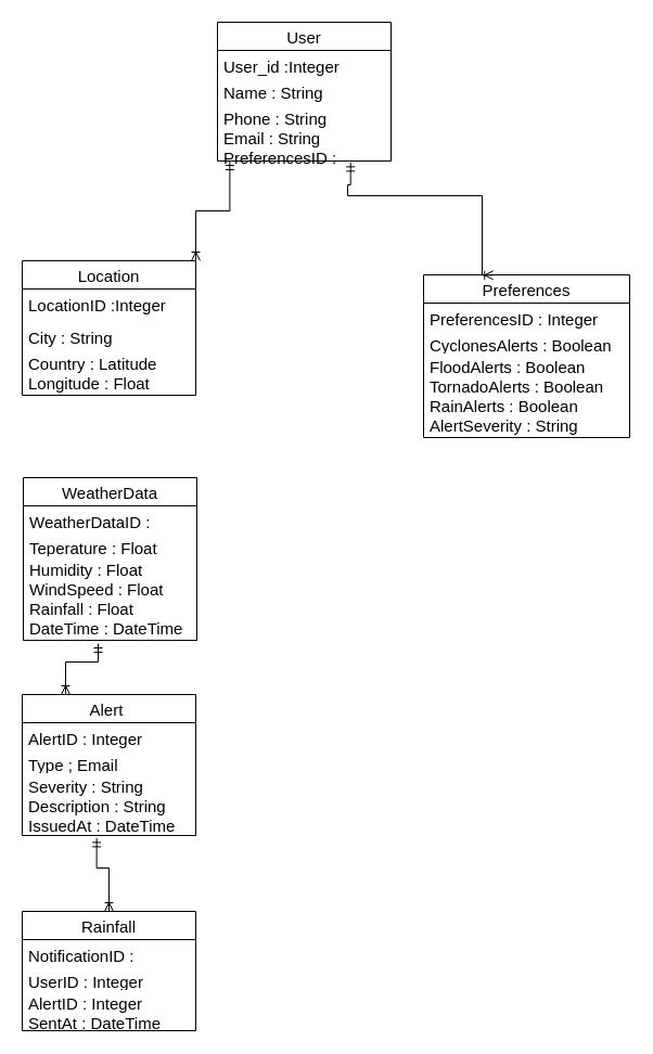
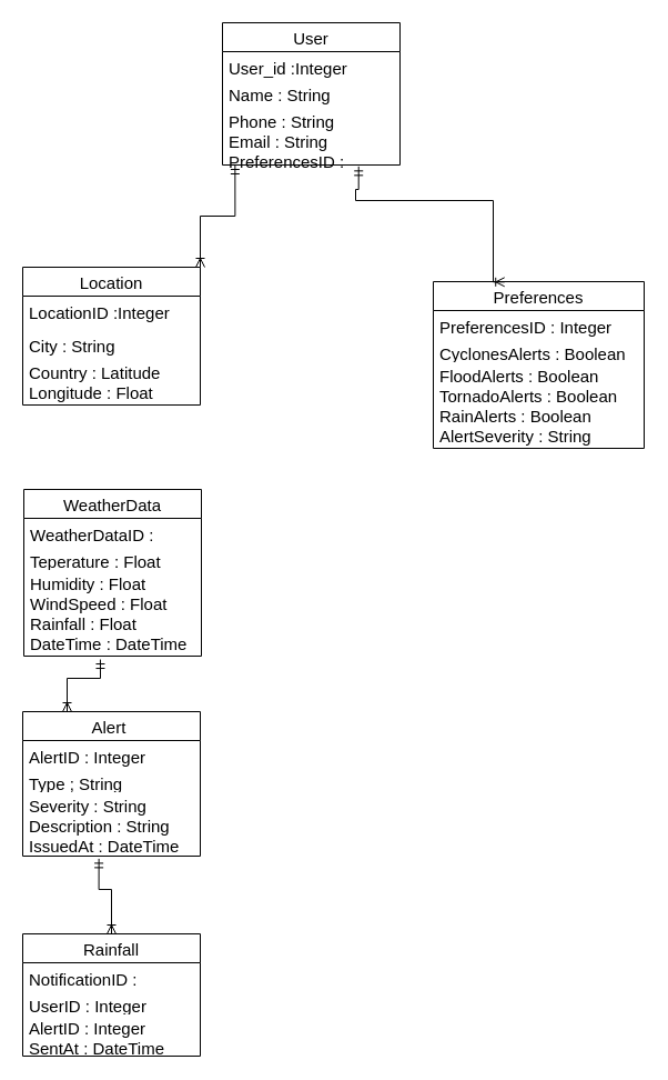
  <mxCell id="0" />
  <mxCell id="1" parent="0" />
  <mxCell id="2" value="User" style="swimlane;fontStyle=0;childLayout=stackLayout;horizontal=1;startSize=26;horizontalStack=0;resizeParent=1;resizeParentMax=0;resizeLast=0;collapsible=1;marginBottom=0;align=center;fontSize=15;" parent="1" vertex="1"><mxGeometry x="200" y="20" width="160" height="128" as="geometry" /></mxCell>
  <mxCell id="3" value="User_id :Integer" style="text;strokeColor=none;fillColor=none;spacingLeft=4;spacingRight=4;overflow=hidden;rotatable=0;points=[[0,0.5],[1,0.5]];portConstraint=eastwest;fontSize=15;whiteSpace=wrap;html=1;" parent="2" vertex="1"><mxGeometry y="26" width="160" height="24" as="geometry" /></mxCell>
  <mxCell id="4" value="Name : String&amp;nbsp;" style="text;strokeColor=none;fillColor=none;spacingLeft=4;spacingRight=4;overflow=hidden;rotatable=0;points=[[0,0.5],[1,0.5]];portConstraint=eastwest;fontSize=15;whiteSpace=wrap;html=1;" parent="2" vertex="1"><mxGeometry y="50" width="160" height="24" as="geometry" /></mxCell>
  <mxCell id="5" value="Phone : String&amp;nbsp;&lt;div style=&quot;font-size: 15px;&quot;&gt;Email : String&lt;/div&gt;&lt;div style=&quot;font-size: 15px;&quot;&gt;PreferencesID : integer&lt;span style=&quot;background-color: initial; font-size: 15px;&quot;&gt;&amp;nbsp;&lt;/span&gt;&lt;/div&gt;&lt;div style=&quot;font-size: 15px;&quot;&gt;&lt;br style=&quot;font-size: 15px;&quot;&gt;&lt;/div&gt;" style="text;strokeColor=none;fillColor=none;spacingLeft=4;spacingRight=4;overflow=hidden;rotatable=0;points=[[0,0.5],[1,0.5]];portConstraint=eastwest;fontSize=15;whiteSpace=wrap;html=1;" parent="2" vertex="1"><mxGeometry y="74" width="160" height="54" as="geometry" /></mxCell>
  <mxCell id="6" value="Location" style="swimlane;fontStyle=0;childLayout=stackLayout;horizontal=1;startSize=26;horizontalStack=0;resizeParent=1;resizeParentMax=0;resizeLast=0;collapsible=1;marginBottom=0;align=center;fontSize=15;" parent="1" vertex="1"><mxGeometry x="20" y="240" width="160" height="124" as="geometry" /></mxCell>
  <mxCell id="7" value="LocationID :Integer" style="text;strokeColor=none;fillColor=none;spacingLeft=4;spacingRight=4;overflow=hidden;rotatable=0;points=[[0,0.5],[1,0.5]];portConstraint=eastwest;fontSize=15;whiteSpace=wrap;html=1;" parent="6" vertex="1"><mxGeometry y="26" width="160" height="30" as="geometry" /></mxCell>
  <mxCell id="8" value="City : String&amp;nbsp;" style="text;strokeColor=none;fillColor=none;spacingLeft=4;spacingRight=4;overflow=hidden;rotatable=0;points=[[0,0.5],[1,0.5]];portConstraint=eastwest;fontSize=15;whiteSpace=wrap;html=1;" parent="6" vertex="1"><mxGeometry y="56" width="160" height="24" as="geometry" /></mxCell>
  <mxCell id="9" value="Country : Latitude&amp;nbsp;&lt;div style=&quot;font-size: 15px;&quot;&gt;Longitude : Float&amp;nbsp;&lt;/div&gt;&lt;div style=&quot;font-size: 15px;&quot;&gt;&lt;br style=&quot;font-size: 15px;&quot;&gt;&lt;/div&gt;" style="text;strokeColor=none;fillColor=none;spacingLeft=4;spacingRight=4;overflow=hidden;rotatable=0;points=[[0,0.5],[1,0.5]];portConstraint=eastwest;fontSize=15;whiteSpace=wrap;html=1;" parent="6" vertex="1"><mxGeometry y="80" width="160" height="44" as="geometry" /></mxCell>
  <mxCell id="10" value="Preferences" style="swimlane;fontStyle=0;childLayout=stackLayout;horizontal=1;startSize=26;horizontalStack=0;resizeParent=1;resizeParentMax=0;resizeLast=0;collapsible=1;marginBottom=0;align=center;fontSize=15;" parent="1" vertex="1"><mxGeometry x="390" y="253" width="190" height="150" as="geometry" /></mxCell>
  <mxCell id="11" value="PreferencesID : Integer&amp;nbsp;" style="text;strokeColor=none;fillColor=none;spacingLeft=4;spacingRight=4;overflow=hidden;rotatable=0;points=[[0,0.5],[1,0.5]];portConstraint=eastwest;fontSize=15;whiteSpace=wrap;html=1;" parent="10" vertex="1"><mxGeometry y="26" width="190" height="24" as="geometry" /></mxCell>
  <mxCell id="12" value="CyclonesAlerts : Boolean" style="text;strokeColor=none;fillColor=none;spacingLeft=4;spacingRight=4;overflow=hidden;rotatable=0;points=[[0,0.5],[1,0.5]];portConstraint=eastwest;fontSize=15;whiteSpace=wrap;html=1;" parent="10" vertex="1"><mxGeometry y="50" width="190" height="20" as="geometry" /></mxCell>
  <mxCell id="13" value="FloodAlerts : Boolean&amp;nbsp;&lt;div style=&quot;font-size: 15px;&quot;&gt;TornadoAlerts : Boolean&lt;/div&gt;&lt;div style=&quot;font-size: 15px;&quot;&gt;RainAlerts : Boolean&amp;nbsp;&lt;/div&gt;&lt;div style=&quot;font-size: 15px;&quot;&gt;AlertSeverity : String&amp;nbsp;&lt;/div&gt;" style="text;strokeColor=none;fillColor=none;spacingLeft=4;spacingRight=4;overflow=hidden;rotatable=0;points=[[0,0.5],[1,0.5]];portConstraint=eastwest;fontSize=15;whiteSpace=wrap;html=1;" parent="10" vertex="1"><mxGeometry y="70" width="190" height="80" as="geometry" /></mxCell>
  <mxCell id="14" value="WeatherData" style="swimlane;fontStyle=0;childLayout=stackLayout;horizontal=1;startSize=26;horizontalStack=0;resizeParent=1;resizeParentMax=0;resizeLast=0;collapsible=1;marginBottom=0;align=center;fontSize=15;" parent="1" vertex="1"><mxGeometry x="21" y="440" width="160" height="150" as="geometry" /></mxCell>
  <mxCell id="15" value="WeatherDataID : Integer" style="text;strokeColor=none;fillColor=none;spacingLeft=4;spacingRight=4;overflow=hidden;rotatable=0;points=[[0,0.5],[1,0.5]];portConstraint=eastwest;fontSize=15;whiteSpace=wrap;html=1;" parent="14" vertex="1"><mxGeometry y="26" width="160" height="24" as="geometry" /></mxCell>
  <mxCell id="16" value="Teperature : Float&amp;nbsp;" style="text;strokeColor=none;fillColor=none;spacingLeft=4;spacingRight=4;overflow=hidden;rotatable=0;points=[[0,0.5],[1,0.5]];portConstraint=eastwest;fontSize=15;whiteSpace=wrap;html=1;" parent="14" vertex="1"><mxGeometry y="50" width="160" height="20" as="geometry" /></mxCell>
  <mxCell id="17" value="Humidity : Float&amp;nbsp;&lt;div style=&quot;font-size: 15px;&quot;&gt;WindSpeed : Float&amp;nbsp;&lt;/div&gt;&lt;div style=&quot;font-size: 15px;&quot;&gt;Rainfall : Float&amp;nbsp;&lt;/div&gt;&lt;div style=&quot;font-size: 15px;&quot;&gt;DateTime : DateTime&amp;nbsp;&lt;/div&gt;" style="text;strokeColor=none;fillColor=none;spacingLeft=4;spacingRight=4;overflow=hidden;rotatable=0;points=[[0,0.5],[1,0.5]];portConstraint=eastwest;fontSize=15;whiteSpace=wrap;html=1;" parent="14" vertex="1"><mxGeometry y="70" width="160" height="80" as="geometry" /></mxCell>
  <mxCell id="18" value="Alert " style="swimlane;fontStyle=0;childLayout=stackLayout;horizontal=1;startSize=26;horizontalStack=0;resizeParent=1;resizeParentMax=0;resizeLast=0;collapsible=1;marginBottom=0;align=center;fontSize=15;" parent="1" vertex="1"><mxGeometry x="20" y="640" width="160" height="130" as="geometry" /></mxCell>
  <mxCell id="19" value="AlertID : Integer&amp;nbsp;" style="text;strokeColor=none;fillColor=none;spacingLeft=4;spacingRight=4;overflow=hidden;rotatable=0;points=[[0,0.5],[1,0.5]];portConstraint=eastwest;fontSize=15;whiteSpace=wrap;html=1;" parent="18" vertex="1"><mxGeometry y="26" width="160" height="24" as="geometry" /></mxCell>
- <mxCell id="20" value="Type ; Email&amp;nbsp;" style="text;strokeColor=none;fillColor=none;spacingLeft=4;spacingRight=4;overflow=hidden;rotatable=0;points=[[0,0.5],[1,0.5]];portConstraint=eastwest;fontSize=15;whiteSpace=wrap;html=1;" parent="18" vertex="1"><mxGeometry y="50" width="160" height="20" as="geometry" /></mxCell>
+ <mxCell id="20" value="Type ; String&amp;nbsp;" style="text;strokeColor=none;fillColor=none;spacingLeft=4;spacingRight=4;overflow=hidden;rotatable=0;points=[[0,0.5],[1,0.5]];portConstraint=eastwest;fontSize=15;whiteSpace=wrap;html=1;" parent="18" vertex="1"><mxGeometry y="50" width="160" height="20" as="geometry" /></mxCell>
  <mxCell id="21" value="Severity : String&amp;nbsp;&lt;div style=&quot;font-size: 15px;&quot;&gt;Description : String&amp;nbsp;&lt;/div&gt;&lt;div style=&quot;font-size: 15px;&quot;&gt;IssuedAt : DateTime&lt;/div&gt;" style="text;strokeColor=none;fillColor=none;spacingLeft=4;spacingRight=4;overflow=hidden;rotatable=0;points=[[0,0.5],[1,0.5]];portConstraint=eastwest;fontSize=15;whiteSpace=wrap;html=1;" parent="18" vertex="1"><mxGeometry y="70" width="160" height="60" as="geometry" /></mxCell>
  <mxCell id="22" value="Rainfall" style="swimlane;fontStyle=0;childLayout=stackLayout;horizontal=1;startSize=26;horizontalStack=0;resizeParent=1;resizeParentMax=0;resizeLast=0;collapsible=1;marginBottom=0;align=center;fontSize=15;" parent="1" vertex="1"><mxGeometry x="20" y="840" width="160" height="110" as="geometry" /></mxCell>
  <mxCell id="23" value="NotificationID : Integer&amp;nbsp;" style="text;strokeColor=none;fillColor=none;spacingLeft=4;spacingRight=4;overflow=hidden;rotatable=0;points=[[0,0.5],[1,0.5]];portConstraint=eastwest;fontSize=15;whiteSpace=wrap;html=1;" parent="22" vertex="1"><mxGeometry y="26" width="160" height="24" as="geometry" /></mxCell>
  <mxCell id="24" value="UserID : Integer&amp;nbsp;" style="text;strokeColor=none;fillColor=none;spacingLeft=4;spacingRight=4;overflow=hidden;rotatable=0;points=[[0,0.5],[1,0.5]];portConstraint=eastwest;fontSize=15;whiteSpace=wrap;html=1;" parent="22" vertex="1"><mxGeometry y="50" width="160" height="20" as="geometry" /></mxCell>
  <mxCell id="25" value="AlertID : Integer&amp;nbsp;&lt;div style=&quot;font-size: 15px;&quot;&gt;SentAt : DateTime&lt;/div&gt;" style="text;strokeColor=none;fillColor=none;spacingLeft=4;spacingRight=4;overflow=hidden;rotatable=0;points=[[0,0.5],[1,0.5]];portConstraint=eastwest;fontSize=15;whiteSpace=wrap;html=1;" parent="22" vertex="1"><mxGeometry y="70" width="160" height="40" as="geometry" /></mxCell>
  <mxCell id="26" value="" style="edgeStyle=orthogonalEdgeStyle;fontSize=15;html=1;endArrow=ERoneToMany;startArrow=ERmandOne;rounded=0;exitX=0.071;exitY=1;exitDx=0;exitDy=0;exitPerimeter=0;entryX=1;entryY=0;entryDx=0;entryDy=0;" parent="1" source="5" target="6" edge="1"><mxGeometry width="100" height="100" relative="1" as="geometry"><mxPoint x="180" y="140" as="sourcePoint" /><mxPoint x="160" y="90" as="targetPoint" /></mxGeometry></mxCell>
  <mxCell id="27" value="" style="edgeStyle=orthogonalEdgeStyle;fontSize=15;html=1;endArrow=ERoneToMany;startArrow=ERmandOne;rounded=0;entryX=0.338;entryY=0.002;entryDx=0;entryDy=0;entryPerimeter=0;exitX=0.767;exitY=1.025;exitDx=0;exitDy=0;exitPerimeter=0;" parent="1" source="5" target="10" edge="1"><mxGeometry width="100" height="100" relative="1" as="geometry"><mxPoint x="370" y="110" as="sourcePoint" /><mxPoint x="320" y="150" as="targetPoint" /><Array as="points"><mxPoint x="323" y="170" /><mxPoint x="320" y="170" /><mxPoint x="320" y="180" /><mxPoint x="444" y="180" /></Array></mxGeometry></mxCell>
  <mxCell id="28" value="" style="edgeStyle=orthogonalEdgeStyle;fontSize=15;html=1;endArrow=ERoneToMany;startArrow=ERmandOne;rounded=0;exitX=0.431;exitY=1.038;exitDx=0;exitDy=0;exitPerimeter=0;entryX=0.25;entryY=0;entryDx=0;entryDy=0;" parent="1" source="17" target="18" edge="1"><mxGeometry width="100" height="100" relative="1" as="geometry"><mxPoint x="300" y="770" as="sourcePoint" /><mxPoint x="400" y="670" as="targetPoint" /><Array as="points"><mxPoint x="90" y="610" /><mxPoint x="60" y="610" /></Array></mxGeometry></mxCell>
  <mxCell id="29" value="" style="edgeStyle=orthogonalEdgeStyle;fontSize=15;html=1;endArrow=ERoneToMany;startArrow=ERmandOne;rounded=0;exitX=0.429;exitY=1.04;exitDx=0;exitDy=0;exitPerimeter=0;" parent="1" source="21" target="22" edge="1"><mxGeometry width="100" height="100" relative="1" as="geometry"><mxPoint x="310" y="990" as="sourcePoint" /><mxPoint x="410" y="890" as="targetPoint" /><Array as="points"><mxPoint x="89" y="800" /><mxPoint x="100" y="800" /></Array></mxGeometry></mxCell>
